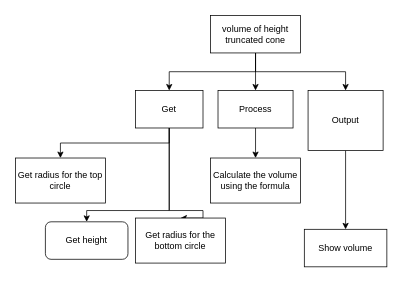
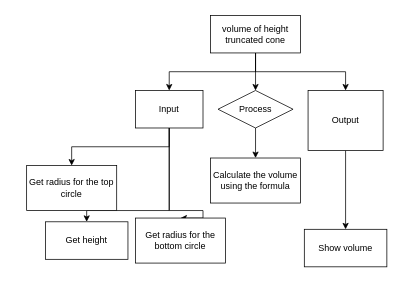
  <mxCell id="0" />
  <mxCell id="1" parent="0" />
  <mxCell id="2" style="edgeStyle=orthogonalEdgeStyle;rounded=0;html=1;exitX=0.5;exitY=1;exitDx=0;exitDy=0;entryX=0.5;entryY=0;entryDx=0;entryDy=0;" edge="1" parent="1" source="5" target="9"><mxGeometry relative="1" as="geometry" /></mxCell>
  <mxCell id="3" style="edgeStyle=orthogonalEdgeStyle;rounded=0;html=1;exitX=0.5;exitY=1;exitDx=0;exitDy=0;entryX=0.5;entryY=0;entryDx=0;entryDy=0;" edge="1" parent="1" source="5" target="11"><mxGeometry relative="1" as="geometry" /></mxCell>
  <mxCell id="4" style="edgeStyle=orthogonalEdgeStyle;rounded=0;html=1;exitX=0.5;exitY=1;exitDx=0;exitDy=0;entryX=0.5;entryY=0;entryDx=0;entryDy=0;" edge="1" parent="1" source="5" target="13"><mxGeometry relative="1" as="geometry" /></mxCell>
  <mxCell id="5" value="volume of&amp;nbsp;height truncated cone" style="rounded=0;whiteSpace=wrap;html=1;" vertex="1" parent="1"><mxGeometry x="280" y="20" width="120" height="50" as="geometry" /></mxCell>
  <mxCell id="6" style="edgeStyle=orthogonalEdgeStyle;html=1;exitX=0.5;exitY=1;exitDx=0;exitDy=0;entryX=0.5;entryY=0;entryDx=0;entryDy=0;rounded=0;" edge="1" parent="1" source="9" target="14"><mxGeometry relative="1" as="geometry" /></mxCell>
  <mxCell id="7" style="edgeStyle=orthogonalEdgeStyle;rounded=0;html=1;exitX=0.5;exitY=1;exitDx=0;exitDy=0;entryX=0.5;entryY=0;entryDx=0;entryDy=0;" edge="1" parent="1" source="9" target="15"><mxGeometry relative="1" as="geometry"><Array as="points"><mxPoint x="225" y="280" /><mxPoint x="115" y="280" /></Array></mxGeometry></mxCell>
  <mxCell id="8" style="edgeStyle=orthogonalEdgeStyle;rounded=0;html=1;exitX=0.5;exitY=1;exitDx=0;exitDy=0;entryX=0.5;entryY=0;entryDx=0;entryDy=0;" edge="1" parent="1" source="9" target="16"><mxGeometry relative="1" as="geometry"><Array as="points"><mxPoint x="225" y="280" /><mxPoint x="270" y="280" /></Array></mxGeometry></mxCell>
- <mxCell id="9" value="Get" style="rounded=0;whiteSpace=wrap;html=1;" vertex="1" parent="1"><mxGeometry x="180" y="120" width="90" height="50" as="geometry" /></mxCell>
+ <mxCell id="9" value="Input" style="rounded=0;whiteSpace=wrap;html=1;" vertex="1" parent="1"><mxGeometry x="180" y="120" width="90" height="50" as="geometry" /></mxCell>
  <mxCell id="10" style="edgeStyle=orthogonalEdgeStyle;rounded=0;html=1;exitX=0.5;exitY=1;exitDx=0;exitDy=0;entryX=0.5;entryY=0;entryDx=0;entryDy=0;" edge="1" parent="1" source="11" target="17"><mxGeometry relative="1" as="geometry" /></mxCell>
- <mxCell id="11" value="Process" style="rounded=0;whiteSpace=wrap;html=1;" vertex="1" parent="1"><mxGeometry x="290" y="120" width="100" height="50" as="geometry" /></mxCell>
+ <mxCell id="11" value="Process" style="rhombus;whiteSpace=wrap;html=1;" vertex="1" parent="1"><mxGeometry x="290" y="120" width="100" height="50" as="geometry" /></mxCell>
  <mxCell id="12" style="edgeStyle=orthogonalEdgeStyle;rounded=0;html=1;exitX=0.5;exitY=1;exitDx=0;exitDy=0;entryX=0.5;entryY=0;entryDx=0;entryDy=0;" edge="1" parent="1" source="13" target="18"><mxGeometry relative="1" as="geometry" /></mxCell>
  <mxCell id="13" value="Output" style="rounded=0;whiteSpace=wrap;html=1;" vertex="1" parent="1"><mxGeometry x="410" y="120" width="100" height="80" as="geometry" /></mxCell>
- <mxCell id="14" value="Get radius for the top circle" style="rounded=0;whiteSpace=wrap;html=1;" vertex="1" parent="1"><mxGeometry x="20" y="210" width="120" height="60" as="geometry" /></mxCell>
- <mxCell id="15" value="Get height" style="whiteSpace=wrap;html=1;rounded=1;" vertex="1" parent="1"><mxGeometry x="60" y="295" width="110" height="50" as="geometry" /></mxCell>
+ <mxCell id="14" value="Get radius for the top circle" style="rounded=0;whiteSpace=wrap;html=1;" vertex="1" parent="1"><mxGeometry x="35" y="220" width="120" height="60" as="geometry" /></mxCell>
+ <mxCell id="15" value="Get height" style="rounded=0;whiteSpace=wrap;html=1;" vertex="1" parent="1"><mxGeometry x="60" y="295" width="110" height="50" as="geometry" /></mxCell>
  <mxCell id="16" value="Get radius for the bottom circle" style="rounded=0;whiteSpace=wrap;html=1;" vertex="1" parent="1"><mxGeometry x="180" y="290" width="120" height="60" as="geometry" /></mxCell>
  <mxCell id="17" value="Calculate the volume using the formula" style="rounded=0;whiteSpace=wrap;html=1;" vertex="1" parent="1"><mxGeometry x="280" y="210" width="120" height="60" as="geometry" /></mxCell>
  <mxCell id="18" value="Show volume" style="rounded=0;whiteSpace=wrap;html=1;" vertex="1" parent="1"><mxGeometry x="405" y="305" width="110" height="50" as="geometry" /></mxCell>
